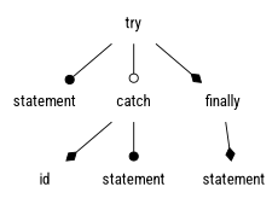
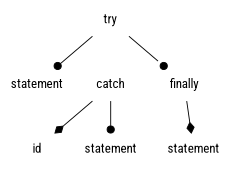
  digraph {
    fontname="Roboto Condensed"
    ordering=out
    node [fontname="Roboto Condensed" shape=plaintext]
    edge [arrowhead=diamond fontname="Roboto Condensed"]
    n1 [label=statement]
    n2 [label=statement]
    try
    catch
    finally
    id
    statement
    try -> n1 [arrowhead=dot]
-   try -> catch [arrowhead=odot]
-   try -> finally
+   try -> finally [arrowhead=dot]
    catch -> id
    catch -> statement [arrowhead=dot]
    finally -> n2
  }
